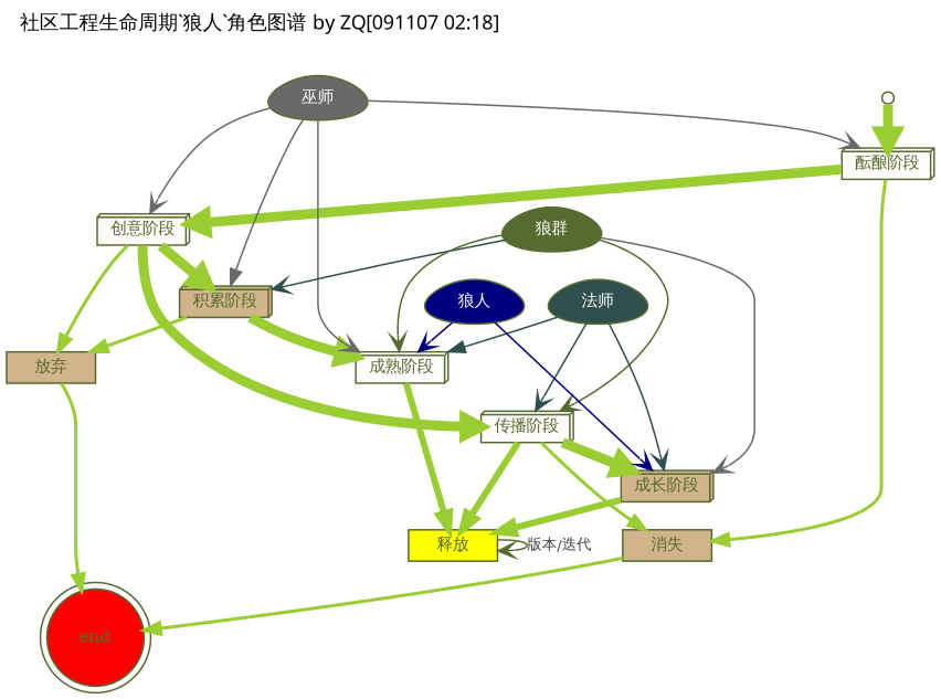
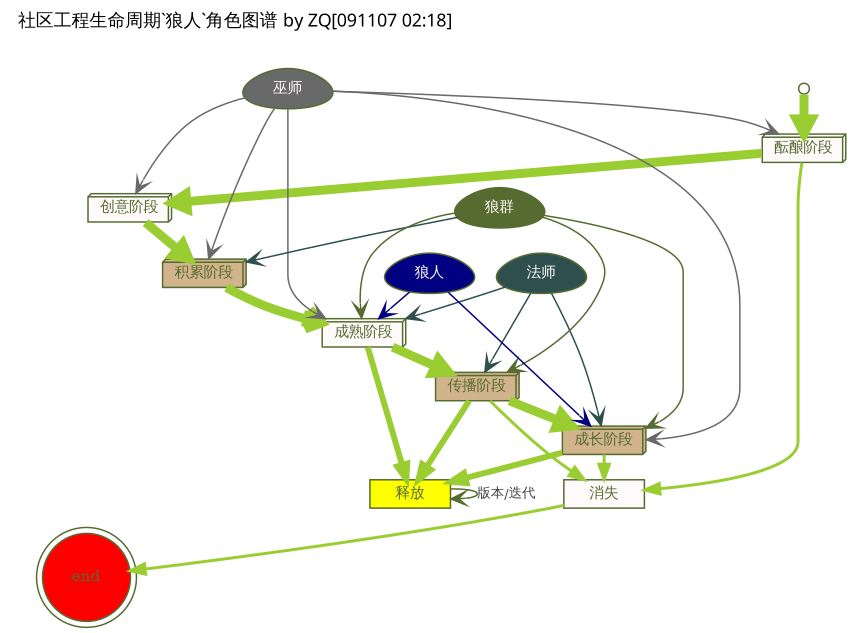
  digraph {
    fontname="VeraSansYuanTi-Regular.ttf"
    fontsize=12.0
    label="社区工程生命周期`狼人`角色图谱 by ZQ[091107 02:18]"
    labeljust=l
    labelloc=t
    rankdir=TB
    ranksep=0.2
    node [color=darkolivegreen fillcolor=snow fontcolor=darkolivegreen fontsize=10.0 shape=box3d style=filled]
    edge [arrowhead=normal arrowtail=none color=yellowgreen fontcolor=gray25 fontsize=9.0]
    n1 [height=0.1 label="开始" shape=point]
    n2 [height=0.1 label="酝酿阶段"]
    n3 [height=0.1 label="创意阶段"]
-   n4 [fillcolor=tan height=0.1 label="消失" shape=box]
+   n4 [height=0.1 label="消失" shape=box]
    end [fillcolor=red height=0.1 shape=doublecircle]
    n6 [fillcolor=tan height=0.1 label="积累阶段"]
-   n7 [fillcolor=tan height=0.1 label="放弃" shape=box]
    n8 [height=0.1 label="成熟阶段"]
-   n9 [height=0.1 label="传播阶段"]
+   n9 [fillcolor=tan height=0.1 label="传播阶段"]
    n10 [fillcolor=yellow height=0.1 label="释放" shape=box]
    n11 [fillcolor=tan height=0.1 label="成长阶段"]
    n12 [fillcolor=dimgray fontcolor=snow height=0.1 label="巫师" shape=egg]
    n13 [fillcolor=darkslategray fontcolor=snow height=0.1 label="法师" shape=egg]
    n14 [fillcolor=darkolivegreen fontcolor=snow height=0.1 label="狼群" shape=egg]
    n15 [fillcolor=navy fontcolor=snow height=0.1 label="狼人" shape=egg]
    n1 -> n2 [style="setlinewidth(6)"]
    n2 -> n3 [style="setlinewidth(6)"]
    n2 -> n4 [style="setlinewidth(2)"]
    n3 -> n6 [style="setlinewidth(6)"]
-   n3 -> n7 [style="setlinewidth(2)"]
    n4 -> end [style="setlinewidth(2)"]
-   n6 -> n7 [style="setlinewidth(2)"]
-   n6 -> n8 [style="setlinewidth(6)"]
-   n7 -> end [style="setlinewidth(2)"]
-   n3 -> n9 [style="setlinewidth(6)"]
+   n6 -> n8 [arrowhead=vee style="setlinewidth(6)"]
+   n8 -> n9 [style="setlinewidth(6)"]
    n8 -> n10 [style="setlinewidth(4)"]
    n9 -> n4 [style="setlinewidth(2)"]
    n9 -> n10 [style="setlinewidth(4)"]
    n9 -> n11 [style="setlinewidth(6)"]
    n10 -> n10 [arrowhead=vee color=darkolivegreen label="版本/迭代"]
+   n11 -> n4 [style="setlinewidth(2)"]
    n11 -> n10 [style="setlinewidth(4)"]
    n12 -> n2 [arrowhead=vee color=dimgray]
    n12 -> n3 [arrowhead=vee color=dimgray]
-   n12 -> n6 [color=dimgray]
+   n12 -> n6 [arrowhead=vee color=dimgray]
    n12 -> n8 [arrowhead=vee color=dimgray]
-   n13 -> n8 [color=darkslategray]
+   n12 -> n11 [arrowhead=vee color=dimgray]
+   n13 -> n8 [arrowhead=vee color=darkslategray]
    n13 -> n9 [arrowhead=vee color=darkslategray]
    n13 -> n11 [arrowhead=vee color=darkslategray]
    n14 -> n6 [arrowhead=vee color=darkslategray]
    n14 -> n8 [arrowhead=vee color=darkolivegreen]
    n14 -> n9 [arrowhead=vee color=darkolivegreen]
-   n14 -> n11 [arrowhead=vee color=dimgray]
+   n14 -> n11 [arrowhead=vee color=darkolivegreen]
    n15 -> n8 [arrowhead=vee color=navy]
    n15 -> n11 [arrowhead=vee color=navy]
  }
